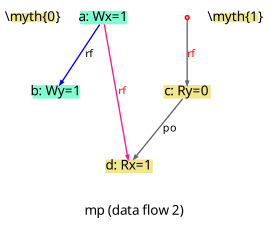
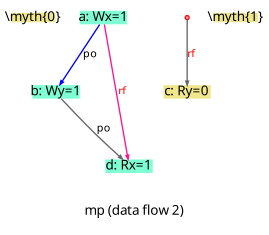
  digraph {
    fontname="Noto Sans"
    fontsize=10
    label="mp (data flow 2)"
    splines=spline
    node [fillcolor=khaki fixedsize=true fontname="Noto Sans" fontsize=10 shape=none style=filled]
    edge [arrowsize=0.300000 color=gray40 fontname="Noto Sans" fontsize=8]
    n1 [height=0.091875 label="\\myth{0}" width=0.455000]
    n2 [fillcolor=aquamarine height=0.138889 label="a: Wx=1" width=0.486111]
    n3 [fillcolor=aquamarine height=0.138889 label="b: Wy=1" width=0.486111]
-   n4 [height=0.138889 label="d: Rx=1" width=0.486111]
+   n4 [fillcolor=aquamarine height=0.138889 label="d: Rx=1" width=0.486111]
    n5 [height=0.091875 label="\\myth{1}" width=0.455000]
    n6 [height=0.138889 label="c: Ry=0" width=0.486111]
    initeiid2 [color=red fillcolor=lightpink height=0.04 shape=point width=0.04 fixedsize="" fontsize=""]
-   n2 -> n3 [color=blue label=rf]
+   n2 -> n3 [color=blue label=po]
    n2 -> n4 [color=deeppink fontcolor=red label=rf]
-   n6 -> n4 [label=po]
+   n3 -> n4 [label=po]
    initeiid2 -> n6 [fontcolor=red label=rf]
  }
